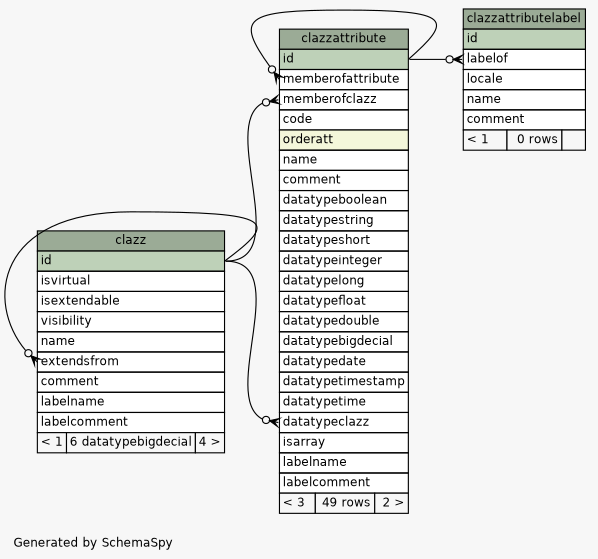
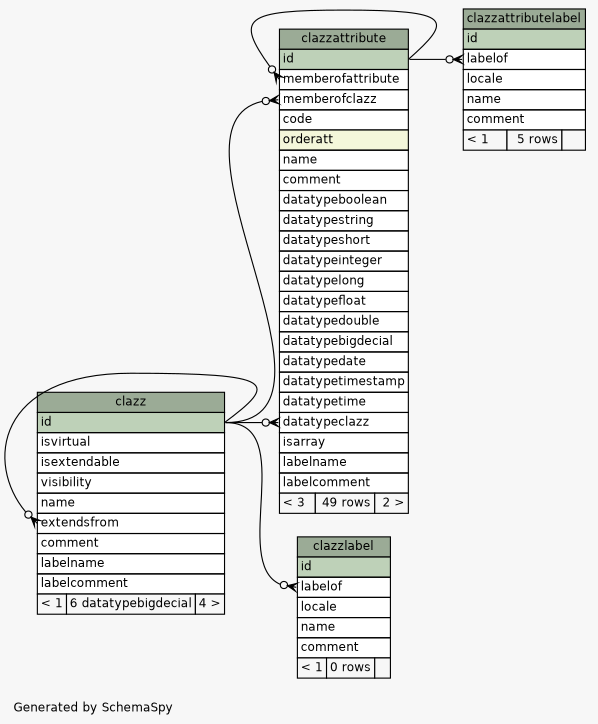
  digraph {
    bgcolor="#f7f7f7"
    fontname=Helvetica
    fontsize=11
    label="\nGenerated by SchemaSpy"
    labeljust=l
    nodesep=0.18
    rankdir=RL
    ranksep=0.46
    node [fontname=Helvetica fontsize=11 shape=plaintext]
    edge [arrowhead=none arrowsize=0.8 arrowtail=crowodot dir=back headport="id:e" tailport="labelof:w"]
    n1 [label=<     <TABLE BORDER="0" CELLBORDER="1" CELLSPACING="0" BGCOLOR="#ffffff">       <TR><TD COLSPAN="3" BGCOLOR="#9bab96" ALIGN="CENTER">clazz</TD></TR>       <TR><TD PORT="id" COLSPAN="3" BGCOLOR="#bed1b8" ALIGN="LEFT">id</TD></TR>       <TR><TD PORT="isvirtual" COLSPAN="3" ALIGN="LEFT">isvirtual</TD></TR>       <TR><TD PORT="isextendable" COLSPAN="3" ALIGN="LEFT">isextendable</TD></TR>       <TR><TD PORT="visibility" COLSPAN="3" ALIGN="LEFT">visibility</TD></TR>       <TR><TD PORT="name" COLSPAN="3" ALIGN="LEFT">name</TD></TR>       <TR><TD PORT="extendsfrom" COLSPAN="3" ALIGN="LEFT">extendsfrom</TD></TR>       <TR><TD PORT="comment" COLSPAN="3" ALIGN="LEFT">comment</TD></TR>       <TR><TD PORT="labelname" COLSPAN="3" ALIGN="LEFT">labelname</TD></TR>       <TR><TD PORT="labelcomment" COLSPAN="3" ALIGN="LEFT">labelcomment</TD></TR>       <TR><TD ALIGN="LEFT" BGCOLOR="#f7f7f7">&lt; 1</TD><TD ALIGN="RIGHT" BGCOLOR="#f7f7f7">6 datatypebigdecial</TD><TD ALIGN="RIGHT" BGCOLOR="#f7f7f7">4 &gt;</TD></TR>     </TABLE>>]
    n2 [label=<     <TABLE BORDER="0" CELLBORDER="1" CELLSPACING="0" BGCOLOR="#ffffff">       <TR><TD COLSPAN="3" BGCOLOR="#9bab96" ALIGN="CENTER">clazzattribute</TD></TR>       <TR><TD PORT="id" COLSPAN="3" BGCOLOR="#bed1b8" ALIGN="LEFT">id</TD></TR>       <TR><TD PORT="memberofattribute" COLSPAN="3" ALIGN="LEFT">memberofattribute</TD></TR>       <TR><TD PORT="memberofclazz" COLSPAN="3" ALIGN="LEFT">memberofclazz</TD></TR>       <TR><TD PORT="code" COLSPAN="3" ALIGN="LEFT">code</TD></TR>       <TR><TD PORT="orderatt" COLSPAN="3" BGCOLOR="#f4f7da" ALIGN="LEFT">orderatt</TD></TR>       <TR><TD PORT="name" COLSPAN="3" ALIGN="LEFT">name</TD></TR>       <TR><TD PORT="comment" COLSPAN="3" ALIGN="LEFT">comment</TD></TR>       <TR><TD PORT="datatypeboolean" COLSPAN="3" ALIGN="LEFT">datatypeboolean</TD></TR>       <TR><TD PORT="datatypestring" COLSPAN="3" ALIGN="LEFT">datatypestring</TD></TR>       <TR><TD PORT="datatypeshort" COLSPAN="3" ALIGN="LEFT">datatypeshort</TD></TR>       <TR><TD PORT="datatypeinteger" COLSPAN="3" ALIGN="LEFT">datatypeinteger</TD></TR>       <TR><TD PORT="datatypelong" COLSPAN="3" ALIGN="LEFT">datatypelong</TD></TR>       <TR><TD PORT="datatypefloat" COLSPAN="3" ALIGN="LEFT">datatypefloat</TD></TR>       <TR><TD PORT="datatypedouble" COLSPAN="3" ALIGN="LEFT">datatypedouble</TD></TR>       <TR><TD PORT="datatypebigdecial" COLSPAN="3" ALIGN="LEFT">datatypebigdecial</TD></TR>       <TR><TD PORT="datatypedate" COLSPAN="3" ALIGN="LEFT">datatypedate</TD></TR>       <TR><TD PORT="datatypetimestamp" COLSPAN="3" ALIGN="LEFT">datatypetimestamp</TD></TR>       <TR><TD PORT="datatypetime" COLSPAN="3" ALIGN="LEFT">datatypetime</TD></TR>       <TR><TD PORT="datatypeclazz" COLSPAN="3" ALIGN="LEFT">datatypeclazz</TD></TR>       <TR><TD PORT="isarray" COLSPAN="3" ALIGN="LEFT">isarray</TD></TR>       <TR><TD PORT="labelname" COLSPAN="3" ALIGN="LEFT">labelname</TD></TR>       <TR><TD PORT="labelcomment" COLSPAN="3" ALIGN="LEFT">labelcomment</TD></TR>       <TR><TD ALIGN="LEFT" BGCOLOR="#f7f7f7">&lt; 3</TD><TD ALIGN="RIGHT" BGCOLOR="#f7f7f7">49 rows</TD><TD ALIGN="RIGHT" BGCOLOR="#f7f7f7">2 &gt;</TD></TR>     </TABLE>>]
-   n3 [label=<     <TABLE BORDER="0" CELLBORDER="1" CELLSPACING="0" BGCOLOR="#ffffff">       <TR><TD COLSPAN="3" BGCOLOR="#9bab96" ALIGN="CENTER">clazzattributelabel</TD></TR>       <TR><TD PORT="id" COLSPAN="3" BGCOLOR="#bed1b8" ALIGN="LEFT">id</TD></TR>       <TR><TD PORT="labelof" COLSPAN="3" ALIGN="LEFT">labelof</TD></TR>       <TR><TD PORT="locale" COLSPAN="3" ALIGN="LEFT">locale</TD></TR>       <TR><TD PORT="name" COLSPAN="3" ALIGN="LEFT">name</TD></TR>       <TR><TD PORT="comment" COLSPAN="3" ALIGN="LEFT">comment</TD></TR>       <TR><TD ALIGN="LEFT" BGCOLOR="#f7f7f7">&lt; 1</TD><TD ALIGN="RIGHT" BGCOLOR="#f7f7f7">0 rows</TD><TD ALIGN="RIGHT" BGCOLOR="#f7f7f7">  </TD></TR>     </TABLE>>]
+   n3 [label=<     <TABLE BORDER="0" CELLBORDER="1" CELLSPACING="0" BGCOLOR="#ffffff">       <TR><TD COLSPAN="3" BGCOLOR="#9bab96" ALIGN="CENTER">clazzattributelabel</TD></TR>       <TR><TD PORT="id" COLSPAN="3" BGCOLOR="#bed1b8" ALIGN="LEFT">id</TD></TR>       <TR><TD PORT="labelof" COLSPAN="3" ALIGN="LEFT">labelof</TD></TR>       <TR><TD PORT="locale" COLSPAN="3" ALIGN="LEFT">locale</TD></TR>       <TR><TD PORT="name" COLSPAN="3" ALIGN="LEFT">name</TD></TR>       <TR><TD PORT="comment" COLSPAN="3" ALIGN="LEFT">comment</TD></TR>       <TR><TD ALIGN="LEFT" BGCOLOR="#f7f7f7">&lt; 1</TD><TD ALIGN="RIGHT" BGCOLOR="#f7f7f7">5 rows</TD><TD ALIGN="RIGHT" BGCOLOR="#f7f7f7">  </TD></TR>     </TABLE>>]
+   n4 [label=<     <TABLE BORDER="0" CELLBORDER="1" CELLSPACING="0" BGCOLOR="#ffffff">       <TR><TD COLSPAN="3" BGCOLOR="#9bab96" ALIGN="CENTER">clazzlabel</TD></TR>       <TR><TD PORT="id" COLSPAN="3" BGCOLOR="#bed1b8" ALIGN="LEFT">id</TD></TR>       <TR><TD PORT="labelof" COLSPAN="3" ALIGN="LEFT">labelof</TD></TR>       <TR><TD PORT="locale" COLSPAN="3" ALIGN="LEFT">locale</TD></TR>       <TR><TD PORT="name" COLSPAN="3" ALIGN="LEFT">name</TD></TR>       <TR><TD PORT="comment" COLSPAN="3" ALIGN="LEFT">comment</TD></TR>       <TR><TD ALIGN="LEFT" BGCOLOR="#f7f7f7">&lt; 1</TD><TD ALIGN="RIGHT" BGCOLOR="#f7f7f7">0 rows</TD><TD ALIGN="RIGHT" BGCOLOR="#f7f7f7">  </TD></TR>     </TABLE>>]
    n1 -> n1 [tailport="extendsfrom:w"]
    n2 -> n1 [tailport="datatypeclazz:w"]
    n2 -> n1 [tailport="memberofclazz:w"]
    n2 -> n2 [tailport="memberofattribute:w"]
    n3 -> n2
+   n4 -> n1
  }
